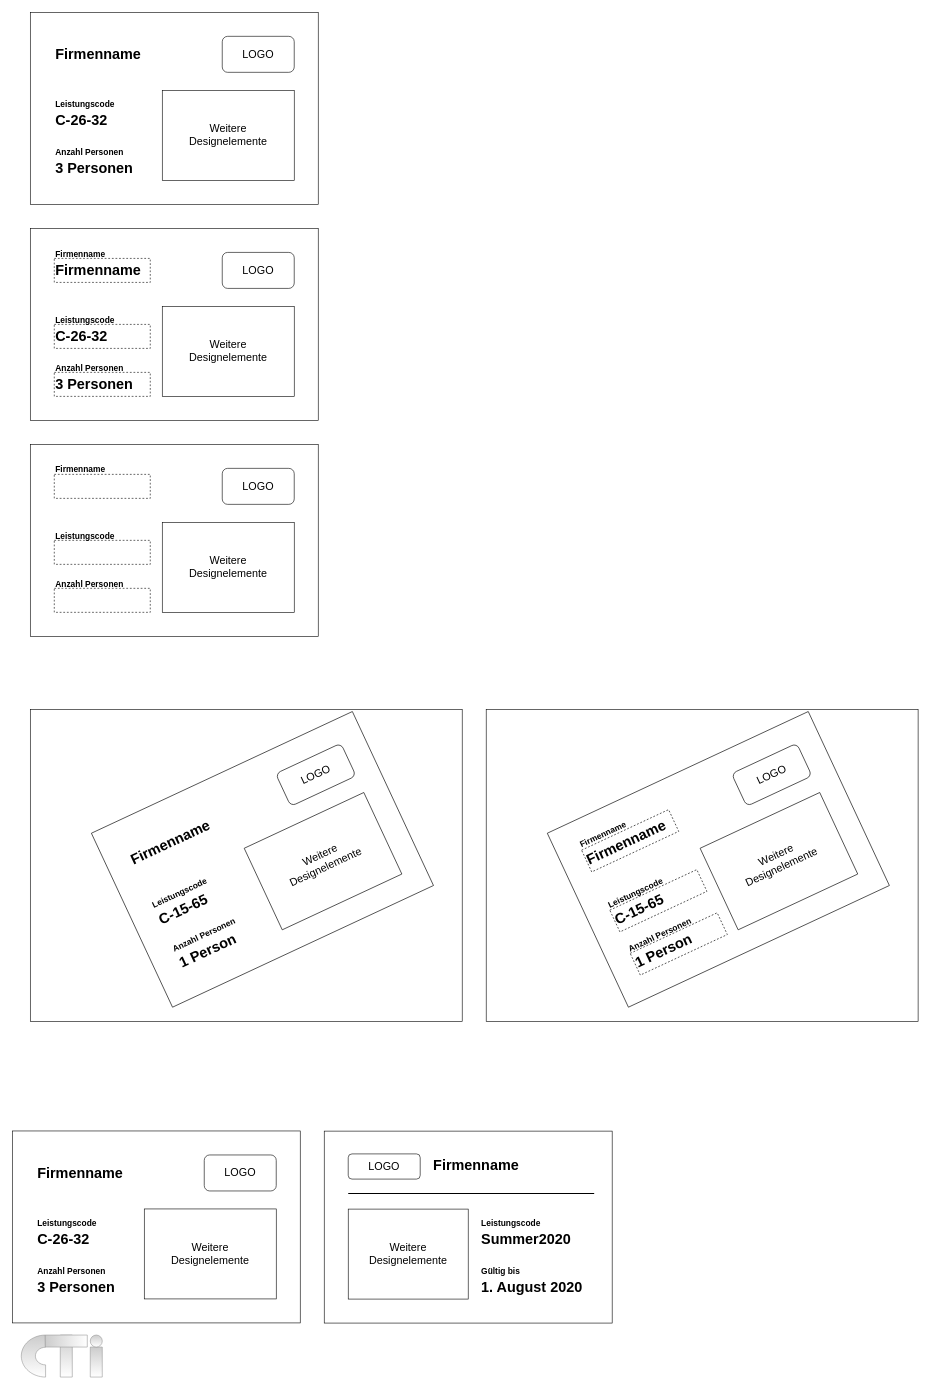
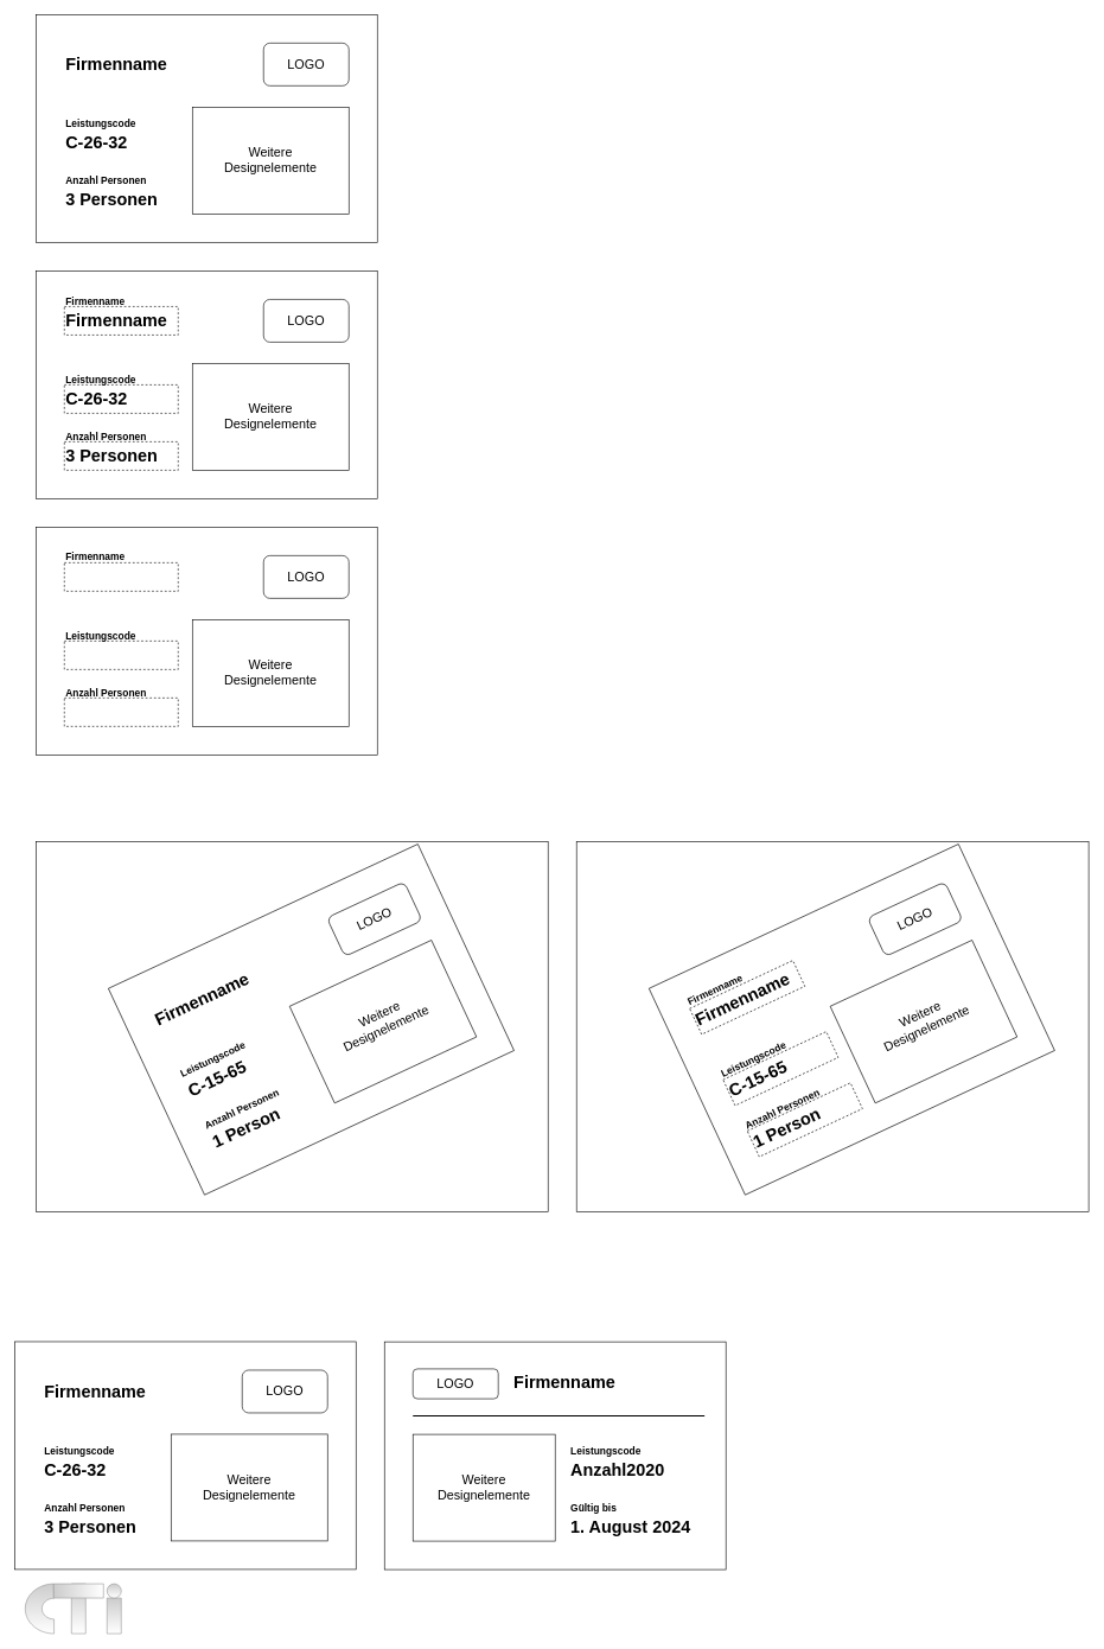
  <mxCell id="0" />
  <mxCell id="1" parent="0" />
  <mxCell id="2" value="" style="rounded=0;whiteSpace=wrap;html=1;strokeColor=#000000;fontSize=18;align=center;" parent="1" vertex="1"><mxGeometry x="50" y="1182" width="720" height="520" as="geometry" /></mxCell>
  <mxCell id="3" value="" style="rounded=0;whiteSpace=wrap;html=1;" parent="1" vertex="1"><mxGeometry x="50" y="20" width="480" height="320" as="geometry" /></mxCell>
  <mxCell id="4" value="&lt;font style=&quot;font-size: 18px&quot;&gt;LOGO&lt;/font&gt;" style="rounded=1;whiteSpace=wrap;html=1;" parent="1" vertex="1"><mxGeometry x="370" y="60" width="120" height="60" as="geometry" /></mxCell>
  <mxCell id="5" value="3 Personen" style="text;strokeColor=none;fillColor=none;html=1;fontSize=24;fontStyle=1;verticalAlign=middle;align=left;" parent="1" vertex="1"><mxGeometry x="90" y="260" width="160" height="40" as="geometry" /></mxCell>
  <mxCell id="6" value="C-26-32" style="text;strokeColor=none;fillColor=none;html=1;fontSize=24;fontStyle=1;verticalAlign=middle;align=left;" parent="1" vertex="1"><mxGeometry x="90" y="180" width="160" height="40" as="geometry" /></mxCell>
  <mxCell id="7" value="&lt;font style=&quot;font-size: 14px&quot;&gt;Anzahl Personen&lt;/font&gt;" style="text;strokeColor=none;fillColor=none;html=1;fontSize=24;fontStyle=1;verticalAlign=middle;align=left;" parent="1" vertex="1"><mxGeometry x="90" y="230" width="100" height="40" as="geometry" /></mxCell>
  <mxCell id="8" value="&lt;font style=&quot;font-size: 14px&quot;&gt;Leistungscode&lt;/font&gt;" style="text;strokeColor=none;fillColor=none;html=1;fontSize=24;fontStyle=1;verticalAlign=middle;align=left;" parent="1" vertex="1"><mxGeometry x="90" y="150" width="100" height="40" as="geometry" /></mxCell>
  <mxCell id="9" value="Firmenname" style="text;strokeColor=none;fillColor=none;html=1;fontSize=24;fontStyle=1;verticalAlign=middle;align=left;" parent="1" vertex="1"><mxGeometry x="90" y="70" width="160" height="40" as="geometry" /></mxCell>
  <mxCell id="10" value="Weitere&lt;br&gt;Designelemente" style="rounded=0;whiteSpace=wrap;html=1;fontSize=18;align=center;" parent="1" vertex="1"><mxGeometry x="270" y="150" width="220" height="150" as="geometry" /></mxCell>
  <mxCell id="11" value="" style="rounded=0;whiteSpace=wrap;html=1;" parent="1" vertex="1"><mxGeometry x="50" y="380.2" width="480" height="320" as="geometry" /></mxCell>
  <mxCell id="12" value="&lt;font style=&quot;font-size: 18px&quot;&gt;LOGO&lt;/font&gt;" style="rounded=1;whiteSpace=wrap;html=1;" parent="1" vertex="1"><mxGeometry x="370" y="420.2" width="120" height="60" as="geometry" /></mxCell>
  <mxCell id="13" value="3 Personen" style="text;strokeColor=#000000;fillColor=none;html=1;fontSize=24;fontStyle=1;verticalAlign=middle;align=left;dashed=1;" parent="1" vertex="1"><mxGeometry x="90" y="620.2" width="160" height="40" as="geometry" /></mxCell>
  <mxCell id="14" value="C-26-32" style="text;strokeColor=#000000;fillColor=none;html=1;fontSize=24;fontStyle=1;verticalAlign=middle;align=left;dashed=1;" parent="1" vertex="1"><mxGeometry x="90" y="540.2" width="160" height="40" as="geometry" /></mxCell>
  <mxCell id="15" value="&lt;font style=&quot;font-size: 14px&quot;&gt;Anzahl Personen&lt;/font&gt;" style="text;strokeColor=none;fillColor=none;html=1;fontSize=24;fontStyle=1;verticalAlign=middle;align=left;" parent="1" vertex="1"><mxGeometry x="90" y="590.2" width="100" height="40" as="geometry" /></mxCell>
  <mxCell id="16" value="&lt;span style=&quot;font-size: 14px&quot;&gt;Leistungscode&lt;/span&gt;" style="text;strokeColor=none;fillColor=none;html=1;fontSize=24;fontStyle=1;verticalAlign=middle;align=left;" parent="1" vertex="1"><mxGeometry x="90" y="510.2" width="100" height="40" as="geometry" /></mxCell>
  <mxCell id="17" value="Firmenname" style="text;strokeColor=#000000;fillColor=none;html=1;fontSize=24;fontStyle=1;verticalAlign=middle;align=left;dashed=1;" parent="1" vertex="1"><mxGeometry x="90" y="430.2" width="160" height="40" as="geometry" /></mxCell>
  <mxCell id="18" value="Weitere&lt;br&gt;Designelemente" style="rounded=0;whiteSpace=wrap;html=1;fontSize=18;align=center;" parent="1" vertex="1"><mxGeometry x="270" y="510.2" width="220" height="150" as="geometry" /></mxCell>
  <mxCell id="19" value="" style="rounded=0;whiteSpace=wrap;html=1;" parent="1" vertex="1"><mxGeometry x="50" y="740.2" width="480" height="320" as="geometry" /></mxCell>
  <mxCell id="20" value="&lt;font style=&quot;font-size: 18px&quot;&gt;LOGO&lt;/font&gt;" style="rounded=1;whiteSpace=wrap;html=1;" parent="1" vertex="1"><mxGeometry x="370" y="780.2" width="120" height="60" as="geometry" /></mxCell>
  <mxCell id="21" value="" style="text;strokeColor=#000000;fillColor=none;html=1;fontSize=24;fontStyle=1;verticalAlign=middle;align=left;dashed=1;" parent="1" vertex="1"><mxGeometry x="90" y="980.2" width="160" height="40" as="geometry" /></mxCell>
  <mxCell id="22" value="" style="text;strokeColor=#000000;fillColor=none;html=1;fontSize=24;fontStyle=1;verticalAlign=middle;align=left;dashed=1;" parent="1" vertex="1"><mxGeometry x="90" y="900.2" width="160" height="40" as="geometry" /></mxCell>
  <mxCell id="23" value="&lt;font style=&quot;font-size: 14px&quot;&gt;Anzahl Personen&lt;/font&gt;" style="text;strokeColor=none;fillColor=none;html=1;fontSize=24;fontStyle=1;verticalAlign=middle;align=left;" parent="1" vertex="1"><mxGeometry x="90" y="950.2" width="100" height="40" as="geometry" /></mxCell>
  <mxCell id="24" value="&lt;span style=&quot;font-size: 14px&quot;&gt;Leistungscode&lt;/span&gt;" style="text;strokeColor=none;fillColor=none;html=1;fontSize=24;fontStyle=1;verticalAlign=middle;align=left;" parent="1" vertex="1"><mxGeometry x="90" y="870.2" width="100" height="40" as="geometry" /></mxCell>
  <mxCell id="25" value="" style="text;strokeColor=#000000;fillColor=none;html=1;fontSize=24;fontStyle=1;verticalAlign=middle;align=left;dashed=1;" parent="1" vertex="1"><mxGeometry x="90" y="790.2" width="160" height="40" as="geometry" /></mxCell>
  <mxCell id="26" value="Weitere&lt;br&gt;Designelemente" style="rounded=0;whiteSpace=wrap;html=1;fontSize=18;align=center;" parent="1" vertex="1"><mxGeometry x="270" y="870.2" width="220" height="150" as="geometry" /></mxCell>
  <mxCell id="27" value="" style="group;rotation=-25;" parent="1" vertex="1" connectable="0"><mxGeometry x="197" y="1272" width="480" height="320" as="geometry" /></mxCell>
  <mxCell id="28" value="" style="group;rotation=-25;" parent="27" vertex="1" connectable="0"><mxGeometry width="480" height="320" as="geometry" /></mxCell>
  <mxCell id="29" value="" style="rounded=0;whiteSpace=wrap;html=1;rotation=-25;" parent="28" vertex="1"><mxGeometry width="480" height="320" as="geometry" /></mxCell>
  <mxCell id="30" value="&lt;font style=&quot;font-size: 18px&quot;&gt;LOGO&lt;/font&gt;" style="rounded=1;whiteSpace=wrap;html=1;rotation=-25;" parent="28" vertex="1"><mxGeometry x="269" y="-11" width="120" height="60" as="geometry" /></mxCell>
  <mxCell id="31" value="1 Person" style="text;strokeColor=none;fillColor=none;html=1;fontSize=24;fontStyle=1;verticalAlign=middle;align=left;rotation=-25;" parent="28" vertex="1"><mxGeometry x="94" y="281" width="160" height="40" as="geometry" /></mxCell>
  <mxCell id="32" value="C-15-65" style="text;strokeColor=none;fillColor=none;html=1;fontSize=24;fontStyle=1;verticalAlign=middle;align=left;rotation=-25;" parent="28" vertex="1"><mxGeometry x="60" y="209" width="160" height="40" as="geometry" /></mxCell>
  <mxCell id="33" value="&lt;font style=&quot;font-size: 14px&quot;&gt;Anzahl Personen&lt;/font&gt;" style="text;strokeColor=none;fillColor=none;html=1;fontSize=24;fontStyle=1;verticalAlign=middle;align=left;rotation=-25;" parent="28" vertex="1"><mxGeometry x="84" y="267" width="100" height="40" as="geometry" /></mxCell>
  <mxCell id="34" value="&lt;span style=&quot;font-size: 14px&quot;&gt;Leistungscode&lt;/span&gt;" style="text;strokeColor=none;fillColor=none;html=1;fontSize=24;fontStyle=1;verticalAlign=middle;align=left;rotation=-25;" parent="28" vertex="1"><mxGeometry x="50" y="194" width="100" height="40" as="geometry" /></mxCell>
  <mxCell id="35" value="Firmenname" style="text;strokeColor=none;fillColor=none;html=1;fontSize=24;fontStyle=1;verticalAlign=middle;align=left;rotation=-25;" parent="28" vertex="1"><mxGeometry x="13" y="109" width="160" height="40" as="geometry" /></mxCell>
  <mxCell id="36" value="Weitere&lt;br&gt;Designelemente" style="rounded=0;whiteSpace=wrap;html=1;fontSize=18;align=center;rotation=-25;" parent="28" vertex="1"><mxGeometry x="231" y="88" width="220" height="150" as="geometry" /></mxCell>
  <mxCell id="37" value="" style="rounded=0;whiteSpace=wrap;html=1;strokeColor=#000000;fontSize=18;align=center;" parent="1" vertex="1"><mxGeometry x="810" y="1182" width="720" height="520" as="geometry" /></mxCell>
  <mxCell id="38" value="" style="group;rotation=-25;strokeColor=#000000;" parent="1" vertex="1" connectable="0"><mxGeometry x="957" y="1272" width="480" height="320" as="geometry" /></mxCell>
  <mxCell id="39" value="" style="rounded=0;whiteSpace=wrap;html=1;" parent="1" vertex="1"><mxGeometry x="540" y="1885" width="480" height="320" as="geometry" /></mxCell>
  <mxCell id="40" value="&lt;font style=&quot;font-size: 18px&quot;&gt;LOGO&lt;/font&gt;" style="rounded=1;whiteSpace=wrap;html=1;" parent="1" vertex="1"><mxGeometry x="580" y="1923" width="120" height="42" as="geometry" /></mxCell>
- <mxCell id="41" value="1. August 2020" style="text;strokeColor=none;fillColor=none;html=1;fontSize=24;fontStyle=1;verticalAlign=middle;align=left;" parent="1" vertex="1"><mxGeometry x="800" y="2125" width="180" height="40" as="geometry" /></mxCell>
- <mxCell id="42" value="Summer2020" style="text;strokeColor=none;fillColor=none;html=1;fontSize=24;fontStyle=1;verticalAlign=middle;align=left;" parent="1" vertex="1"><mxGeometry x="800" y="2045" width="180" height="40" as="geometry" /></mxCell>
+ <mxCell id="41" value="1. August 2024" style="text;strokeColor=none;fillColor=none;html=1;fontSize=24;fontStyle=1;verticalAlign=middle;align=left;" parent="1" vertex="1"><mxGeometry x="800" y="2125" width="180" height="40" as="geometry" /></mxCell>
+ <mxCell id="42" value="Anzahl2020" style="text;strokeColor=none;fillColor=none;html=1;fontSize=24;fontStyle=1;verticalAlign=middle;align=left;" parent="1" vertex="1"><mxGeometry x="800" y="2045" width="180" height="40" as="geometry" /></mxCell>
  <mxCell id="43" value="&lt;font style=&quot;font-size: 14px&quot;&gt;Gültig bis&lt;/font&gt;" style="text;strokeColor=none;fillColor=none;html=1;fontSize=24;fontStyle=1;verticalAlign=middle;align=left;" parent="1" vertex="1"><mxGeometry x="800" y="2095" width="100" height="40" as="geometry" /></mxCell>
  <mxCell id="44" value="&lt;span style=&quot;font-size: 14px&quot;&gt;Leistungscode&lt;/span&gt;" style="text;strokeColor=none;fillColor=none;html=1;fontSize=24;fontStyle=1;verticalAlign=middle;align=left;" parent="1" vertex="1"><mxGeometry x="800" y="2015" width="100" height="40" as="geometry" /></mxCell>
  <mxCell id="45" value="Firmenname" style="text;strokeColor=none;fillColor=none;html=1;fontSize=24;fontStyle=1;verticalAlign=middle;align=left;" parent="1" vertex="1"><mxGeometry x="720" y="1923" width="160" height="40" as="geometry" /></mxCell>
  <mxCell id="46" value="Weitere&lt;br&gt;Designelemente" style="rounded=0;whiteSpace=wrap;html=1;fontSize=18;align=center;" parent="1" vertex="1"><mxGeometry x="580" y="2015" width="200" height="150" as="geometry" /></mxCell>
  <mxCell id="47" value="" style="line;strokeWidth=2;html=1;fontSize=18;align=center;" parent="1" vertex="1"><mxGeometry x="580" y="1984" width="410" height="10" as="geometry" /></mxCell>
  <mxCell id="48" value="" style="rounded=0;whiteSpace=wrap;html=1;" parent="1" vertex="1"><mxGeometry x="20" y="1884.765" width="480" height="320" as="geometry" /></mxCell>
  <mxCell id="49" value="&lt;font style=&quot;font-size: 18px&quot;&gt;LOGO&lt;/font&gt;" style="rounded=1;whiteSpace=wrap;html=1;" parent="1" vertex="1"><mxGeometry x="340" y="1924.765" width="120" height="60" as="geometry" /></mxCell>
  <mxCell id="50" value="3 Personen" style="text;strokeColor=none;fillColor=none;html=1;fontSize=24;fontStyle=1;verticalAlign=middle;align=left;" parent="1" vertex="1"><mxGeometry x="60" y="2124.765" width="160" height="40" as="geometry" /></mxCell>
  <mxCell id="51" value="C-26-32" style="text;strokeColor=none;fillColor=none;html=1;fontSize=24;fontStyle=1;verticalAlign=middle;align=left;" parent="1" vertex="1"><mxGeometry x="60" y="2044.765" width="160" height="40" as="geometry" /></mxCell>
  <mxCell id="52" value="&lt;font style=&quot;font-size: 14px&quot;&gt;Anzahl Personen&lt;/font&gt;" style="text;strokeColor=none;fillColor=none;html=1;fontSize=24;fontStyle=1;verticalAlign=middle;align=left;" parent="1" vertex="1"><mxGeometry x="60" y="2094.765" width="100" height="40" as="geometry" /></mxCell>
  <mxCell id="53" value="&lt;span style=&quot;font-size: 14px&quot;&gt;Leistungscode&lt;/span&gt;" style="text;strokeColor=none;fillColor=none;html=1;fontSize=24;fontStyle=1;verticalAlign=middle;align=left;" parent="1" vertex="1"><mxGeometry x="60" y="2014.765" width="100" height="40" as="geometry" /></mxCell>
  <mxCell id="54" value="Firmenname" style="text;strokeColor=none;fillColor=none;html=1;fontSize=24;fontStyle=1;verticalAlign=middle;align=left;" parent="1" vertex="1"><mxGeometry x="60" y="1934.765" width="160" height="40" as="geometry" /></mxCell>
  <mxCell id="55" value="Weitere&lt;br&gt;Designelemente" style="rounded=0;whiteSpace=wrap;html=1;fontSize=18;align=center;" parent="1" vertex="1"><mxGeometry x="240" y="2014.765" width="220" height="150" as="geometry" /></mxCell>
  <mxCell id="56" value="" style="verticalLabelPosition=bottom;verticalAlign=top;html=1;shape=mxgraph.basic.partConcEllipse;startAngle=0.5;endAngle=0.998;arcWidth=0.58;fontSize=18;align=center;gradientColor=#ffffff;fillColor=#CCCCCC;strokeColor=#999999;" parent="1" vertex="1"><mxGeometry x="35" y="2225" width="81" height="70" as="geometry" /></mxCell>
  <mxCell id="57" value="" style="verticalLabelPosition=bottom;verticalAlign=top;html=1;shape=mxgraph.basic.rect;fillColor2=none;strokeWidth=1;size=20;indent=5;fontSize=18;align=center;gradientColor=#ffffff;fillColor=#CCCCCC;strokeColor=#999999;" parent="1" vertex="1"><mxGeometry x="100" y="2225" width="20" height="70" as="geometry" /></mxCell>
  <mxCell id="58" value="" style="verticalLabelPosition=bottom;verticalAlign=top;html=1;shape=mxgraph.basic.rect;fillColor2=none;strokeWidth=1;size=20;indent=5;fontSize=18;align=center;gradientColor=#ffffff;fillColor=#CCCCCC;strokeColor=#999999;" parent="1" vertex="1"><mxGeometry x="150" y="2245" width="20" height="50" as="geometry" /></mxCell>
  <mxCell id="59" value="" style="verticalLabelPosition=bottom;verticalAlign=top;html=1;shape=mxgraph.basic.rect;fillColor2=none;strokeWidth=1;size=20;indent=5;fontSize=18;align=center;rotation=-90;gradientColor=#ffffff;fillColor=#CCCCCC;strokeColor=#999999;" parent="1" vertex="1"><mxGeometry x="100" y="2200" width="20" height="70" as="geometry" /></mxCell>
  <mxCell id="60" value="" style="ellipse;whiteSpace=wrap;html=1;aspect=fixed;fontSize=18;align=center;gradientColor=#ffffff;fillColor=#CCCCCC;strokeColor=#999999;" parent="1" vertex="1"><mxGeometry x="150" y="2225" width="20" height="20" as="geometry" /></mxCell>
  <mxCell id="61" value="&lt;span style=&quot;font-size: 14px&quot;&gt;Firmenname&lt;/span&gt;" style="text;strokeColor=none;fillColor=none;html=1;fontSize=24;fontStyle=1;verticalAlign=middle;align=left;" vertex="1" parent="1"><mxGeometry x="90" y="759.2" width="100" height="40" as="geometry" /></mxCell>
  <mxCell id="62" value="&lt;span style=&quot;font-size: 14px&quot;&gt;Firmenname&lt;/span&gt;" style="text;strokeColor=none;fillColor=none;html=1;fontSize=24;fontStyle=1;verticalAlign=middle;align=left;" vertex="1" parent="1"><mxGeometry x="90" y="400.2" width="100" height="40" as="geometry" /></mxCell>
  <mxCell id="63" value="" style="group;rotation=-25;" parent="1" vertex="1" connectable="0"><mxGeometry x="957" y="1272" width="480" height="320" as="geometry" /></mxCell>
  <mxCell id="64" value="&lt;font style=&quot;font-size: 18px&quot;&gt;LOGO&lt;/font&gt;" style="rounded=1;whiteSpace=wrap;html=1;rotation=-25;" parent="63" vertex="1"><mxGeometry x="269" y="-11" width="120" height="60" as="geometry" /></mxCell>
  <mxCell id="65" value="1 Person" style="text;strokeColor=#000000;fillColor=none;html=1;fontSize=24;fontStyle=1;verticalAlign=middle;align=left;rotation=-25;dashed=1;" parent="63" vertex="1"><mxGeometry x="94" y="281" width="160" height="40" as="geometry" /></mxCell>
  <mxCell id="66" value="C-15-65" style="text;strokeColor=#000000;fillColor=none;html=1;fontSize=24;fontStyle=1;verticalAlign=middle;align=left;rotation=-25;dashed=1;" parent="63" vertex="1"><mxGeometry x="60" y="209" width="160" height="40" as="geometry" /></mxCell>
  <mxCell id="67" value="&lt;font style=&quot;font-size: 14px&quot;&gt;Anzahl Personen&lt;/font&gt;" style="text;strokeColor=none;fillColor=none;html=1;fontSize=24;fontStyle=1;verticalAlign=middle;align=left;rotation=-25;" parent="63" vertex="1"><mxGeometry x="84" y="267" width="100" height="40" as="geometry" /></mxCell>
  <mxCell id="68" value="&lt;span style=&quot;font-size: 14px&quot;&gt;Leistungscode&lt;/span&gt;" style="text;strokeColor=none;fillColor=none;html=1;fontSize=24;fontStyle=1;verticalAlign=middle;align=left;rotation=-25;" parent="63" vertex="1"><mxGeometry x="50" y="194" width="100" height="40" as="geometry" /></mxCell>
  <mxCell id="69" value="Firmenname" style="text;strokeColor=#000000;fillColor=none;html=1;fontSize=24;fontStyle=1;verticalAlign=middle;align=left;rotation=-25;dashed=1;" parent="63" vertex="1"><mxGeometry x="13" y="109" width="160" height="40" as="geometry" /></mxCell>
  <mxCell id="70" value="Weitere&lt;br&gt;Designelemente" style="rounded=0;whiteSpace=wrap;html=1;fontSize=18;align=center;rotation=-25;" parent="63" vertex="1"><mxGeometry x="231" y="88" width="220" height="150" as="geometry" /></mxCell>
  <mxCell id="71" value="&lt;span style=&quot;font-size: 14px&quot;&gt;Firmenname&lt;br&gt;&lt;/span&gt;" style="text;strokeColor=none;fillColor=none;html=1;fontSize=24;fontStyle=1;verticalAlign=middle;align=left;rotation=-25;" vertex="1" parent="1"><mxGeometry x="960" y="1365" width="100" height="40" as="geometry" /></mxCell>
